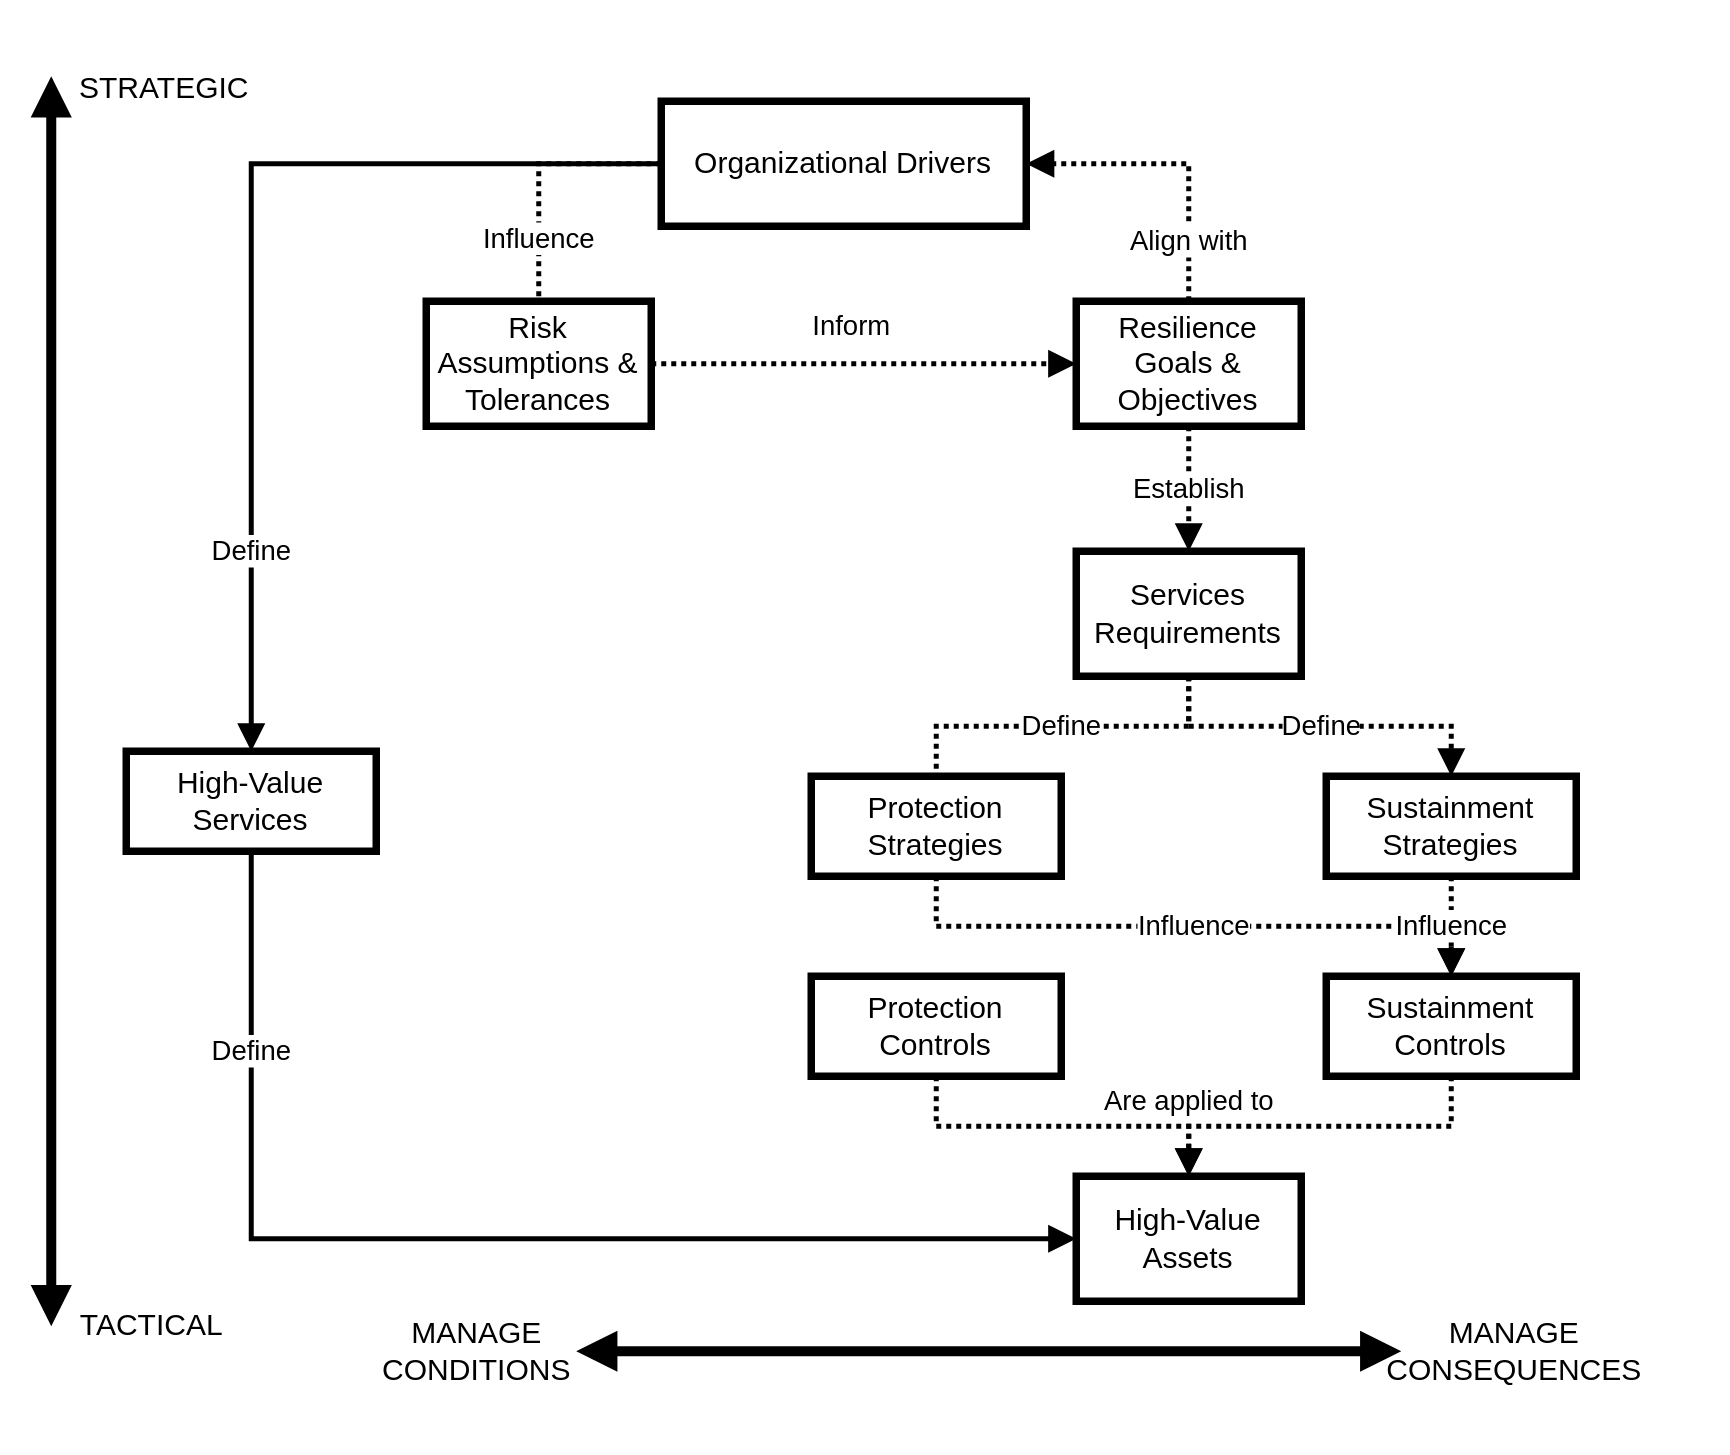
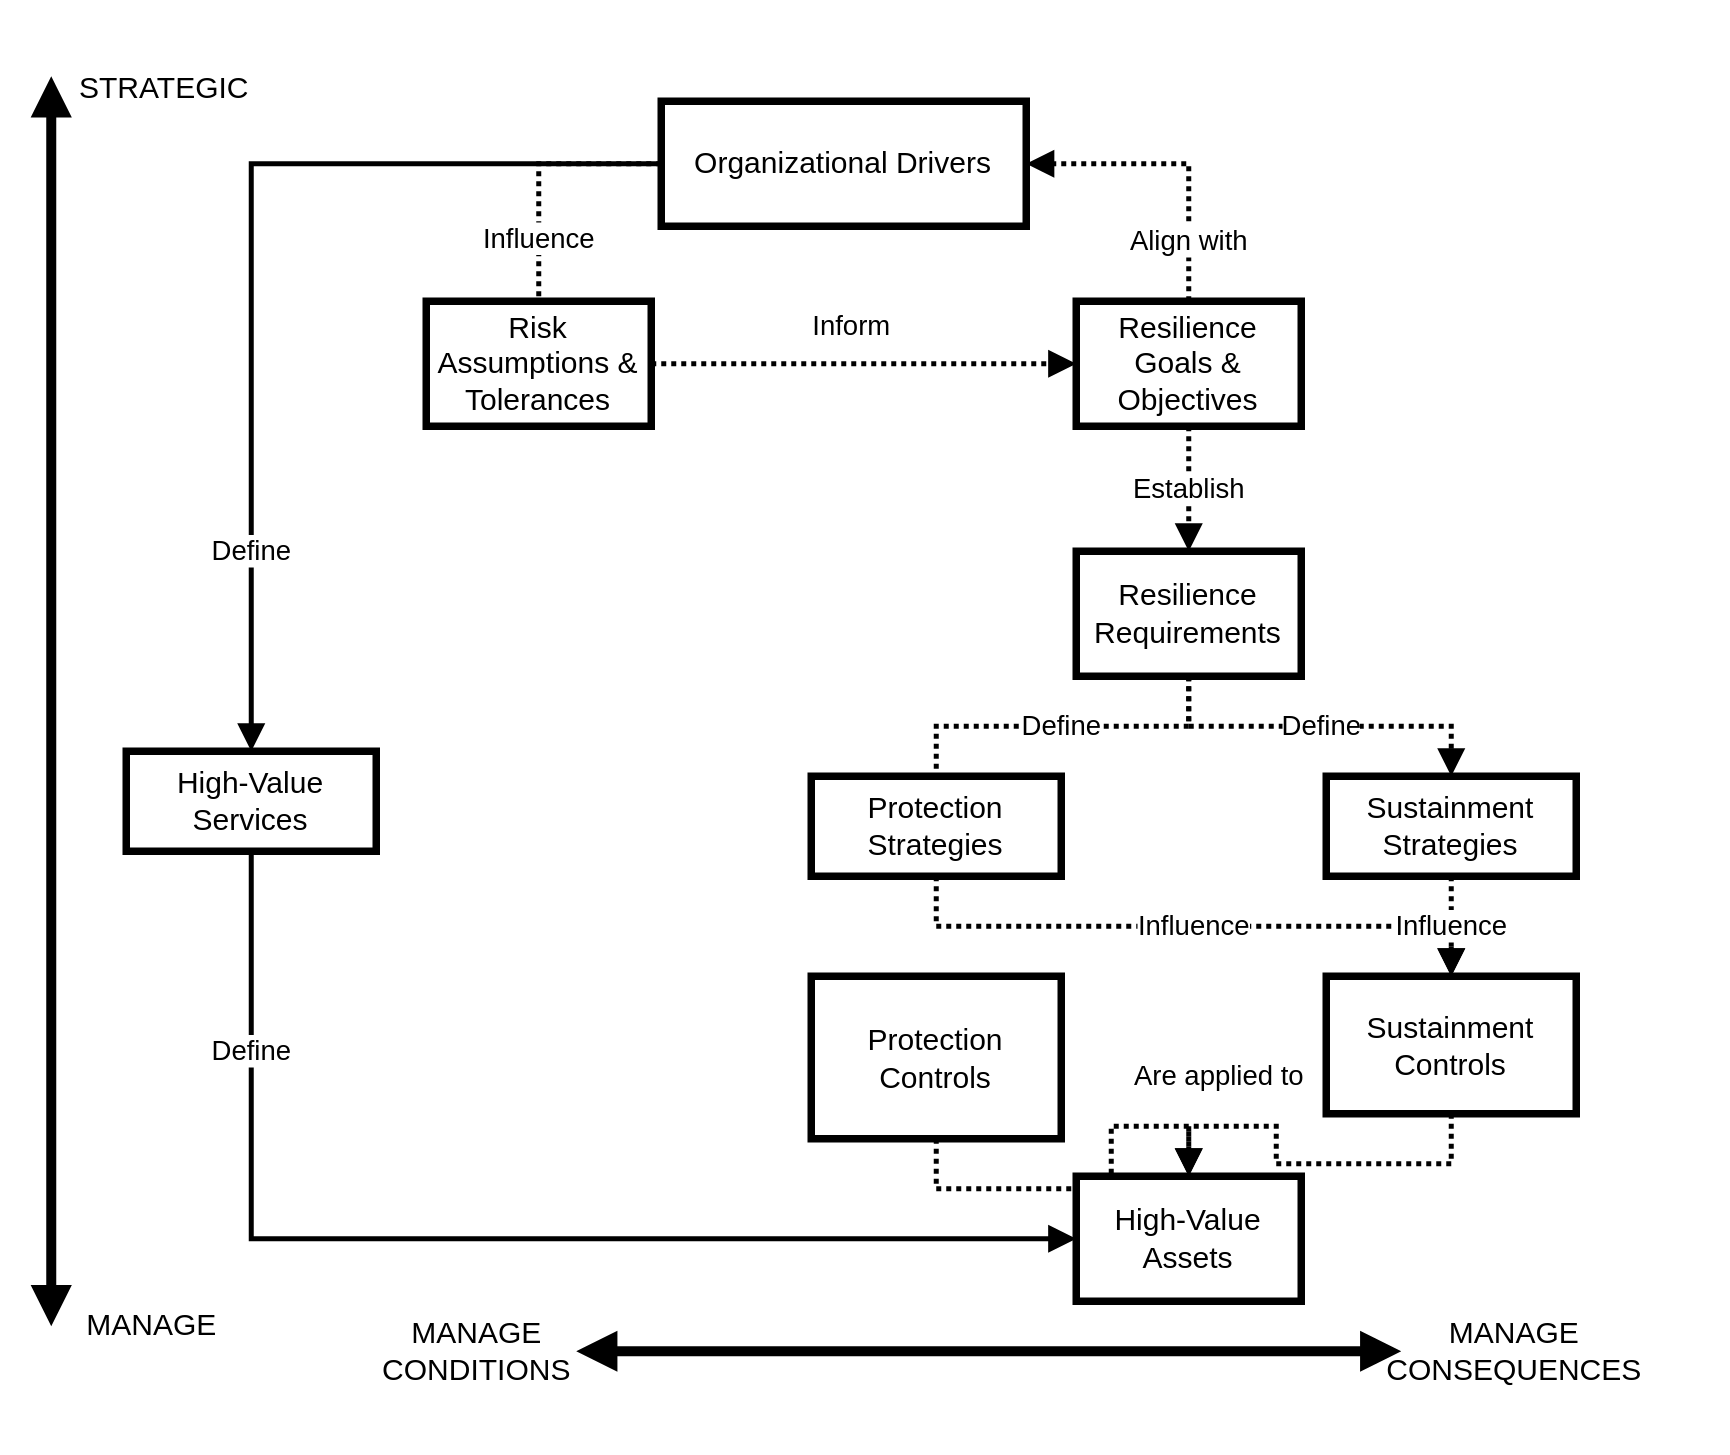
  <mxCell id="0" />
  <mxCell id="1" parent="0" />
  <mxCell id="2" value="Influence" style="edgeStyle=orthogonalEdgeStyle;rounded=0;orthogonalLoop=1;jettySize=auto;html=1;exitX=0;exitY=0.5;exitDx=0;exitDy=0;entryX=0.5;entryY=0;entryDx=0;entryDy=0;dashed=1;dashPattern=1 1;strokeWidth=2;endArrow=none;endFill=1;" parent="1" source="4" target="6" edge="1"><mxGeometry x="0.524" relative="1" as="geometry"><mxPoint as="offset" /></mxGeometry></mxCell>
  <mxCell id="3" value="Define" style="edgeStyle=orthogonalEdgeStyle;rounded=0;orthogonalLoop=1;jettySize=auto;html=1;exitX=0;exitY=0.5;exitDx=0;exitDy=0;entryX=0.5;entryY=0;entryDx=0;entryDy=0;strokeWidth=2;endArrow=block;endFill=1;" parent="1" source="4" target="14" edge="1"><mxGeometry x="0.599" relative="1" as="geometry"><mxPoint as="offset" /></mxGeometry></mxCell>
  <mxCell id="4" value="Organizational Drivers" style="rounded=0;whiteSpace=wrap;html=1;strokeWidth=3;" parent="1" vertex="1"><mxGeometry x="264" y="40" width="146" height="50" as="geometry" /></mxCell>
  <mxCell id="5" value="Inform" style="edgeStyle=orthogonalEdgeStyle;rounded=0;orthogonalLoop=1;jettySize=auto;html=1;exitX=1;exitY=0.5;exitDx=0;exitDy=0;entryX=0;entryY=0.5;entryDx=0;entryDy=0;dashed=1;dashPattern=1 1;strokeWidth=2;endArrow=block;endFill=1;" parent="1" source="6" target="9" edge="1"><mxGeometry x="-0.059" y="15" relative="1" as="geometry"><mxPoint as="offset" /></mxGeometry></mxCell>
  <mxCell id="6" value="Risk Assumptions &amp;amp; Tolerances" style="rounded=0;whiteSpace=wrap;html=1;strokeWidth=3;" parent="1" vertex="1"><mxGeometry x="170" y="120" width="90" height="50" as="geometry" /></mxCell>
  <mxCell id="7" value="Align with" style="edgeStyle=orthogonalEdgeStyle;rounded=0;orthogonalLoop=1;jettySize=auto;html=1;exitX=0.5;exitY=0;exitDx=0;exitDy=0;entryX=1;entryY=0.5;entryDx=0;entryDy=0;endArrow=block;endFill=1;dashed=1;dashPattern=1 1;strokeWidth=2;" parent="1" source="9" target="4" edge="1"><mxGeometry x="-0.6" relative="1" as="geometry"><mxPoint as="offset" /></mxGeometry></mxCell>
  <mxCell id="8" value="Establish" style="edgeStyle=orthogonalEdgeStyle;rounded=0;orthogonalLoop=1;jettySize=auto;html=1;exitX=0.5;exitY=1;exitDx=0;exitDy=0;entryX=0.5;entryY=0;entryDx=0;entryDy=0;dashed=1;dashPattern=1 1;strokeWidth=2;endArrow=block;endFill=1;" parent="1" source="9" target="12" edge="1"><mxGeometry relative="1" as="geometry" /></mxCell>
  <mxCell id="9" value="Resilience Goals &amp;amp; Objectives" style="rounded=0;whiteSpace=wrap;html=1;strokeWidth=3;" parent="1" vertex="1"><mxGeometry x="430" y="120" width="90" height="50" as="geometry" /></mxCell>
  <mxCell id="10" value="Define" style="edgeStyle=orthogonalEdgeStyle;rounded=0;orthogonalLoop=1;jettySize=auto;html=1;exitX=0.5;exitY=1;exitDx=0;exitDy=0;entryX=0.5;entryY=0;entryDx=0;entryDy=0;dashed=1;dashPattern=1 1;strokeWidth=2;endArrow=none;endFill=1;" parent="1" source="12" target="16" edge="1"><mxGeometry relative="1" as="geometry" /></mxCell>
  <mxCell id="11" value="Define" style="edgeStyle=orthogonalEdgeStyle;rounded=0;orthogonalLoop=1;jettySize=auto;html=1;exitX=0.5;exitY=1;exitDx=0;exitDy=0;entryX=0.5;entryY=0;entryDx=0;entryDy=0;dashed=1;dashPattern=1 1;strokeWidth=2;endArrow=block;endFill=1;" parent="1" source="12" target="18" edge="1"><mxGeometry relative="1" as="geometry" /></mxCell>
- <mxCell id="12" value="Services Requirements" style="rounded=0;whiteSpace=wrap;html=1;strokeWidth=3;" parent="1" vertex="1"><mxGeometry x="430" y="220" width="90" height="50" as="geometry" /></mxCell>
+ <mxCell id="12" value="Resilience Requirements" style="rounded=0;whiteSpace=wrap;html=1;strokeWidth=3;" parent="1" vertex="1"><mxGeometry x="430" y="220" width="90" height="50" as="geometry" /></mxCell>
  <mxCell id="13" value="Define" style="edgeStyle=orthogonalEdgeStyle;rounded=0;orthogonalLoop=1;jettySize=auto;html=1;exitX=0.5;exitY=1;exitDx=0;exitDy=0;entryX=0;entryY=0.5;entryDx=0;entryDy=0;strokeWidth=2;endArrow=block;endFill=1;" parent="1" source="14" target="23" edge="1"><mxGeometry x="-0.67" relative="1" as="geometry"><mxPoint as="offset" /></mxGeometry></mxCell>
  <mxCell id="14" value="High-Value Services" style="rounded=0;whiteSpace=wrap;html=1;strokeWidth=3;" parent="1" vertex="1"><mxGeometry x="50" y="300" width="100" height="40" as="geometry" /></mxCell>
  <mxCell id="15" value="Influence" style="edgeStyle=orthogonalEdgeStyle;rounded=0;orthogonalLoop=1;jettySize=auto;html=1;exitX=0.5;exitY=1;exitDx=0;exitDy=0;dashed=1;dashPattern=1 1;strokeWidth=2;endArrow=block;endFill=1;" parent="1" source="16" target="22" edge="1"><mxGeometry relative="1" as="geometry" /></mxCell>
  <mxCell id="16" value="Protection Strategies" style="rounded=0;whiteSpace=wrap;html=1;strokeWidth=3;" parent="1" vertex="1"><mxGeometry x="324" y="310" width="100" height="40" as="geometry" /></mxCell>
  <mxCell id="17" value="Influence" style="edgeStyle=orthogonalEdgeStyle;rounded=0;orthogonalLoop=1;jettySize=auto;html=1;exitX=0.5;exitY=1;exitDx=0;exitDy=0;entryX=0.5;entryY=0;entryDx=0;entryDy=0;dashed=1;dashPattern=1 1;strokeWidth=2;endArrow=block;endFill=1;" parent="1" source="18" target="22" edge="1"><mxGeometry relative="1" as="geometry" /></mxCell>
  <mxCell id="18" value="Sustainment Strategies" style="rounded=0;whiteSpace=wrap;html=1;strokeWidth=3;" parent="1" vertex="1"><mxGeometry x="530" y="310" width="100" height="40" as="geometry" /></mxCell>
  <mxCell id="19" style="edgeStyle=orthogonalEdgeStyle;rounded=0;orthogonalLoop=1;jettySize=auto;html=1;exitX=0.5;exitY=1;exitDx=0;exitDy=0;entryX=0.5;entryY=0;entryDx=0;entryDy=0;dashed=1;dashPattern=1 1;strokeWidth=2;endArrow=block;endFill=1;" parent="1" source="20" target="23" edge="1"><mxGeometry relative="1" as="geometry" /></mxCell>
- <mxCell id="20" value="Protection Controls" style="rounded=0;whiteSpace=wrap;html=1;strokeWidth=3;" parent="1" vertex="1"><mxGeometry x="324" y="390" width="100" height="40" as="geometry" /></mxCell>
+ <mxCell id="20" value="Protection Controls" style="rounded=0;whiteSpace=wrap;html=1;strokeWidth=3;" parent="1" vertex="1"><mxGeometry x="324" y="390" width="100" height="65" as="geometry" /></mxCell>
  <mxCell id="21" value="Are applied to" style="edgeStyle=orthogonalEdgeStyle;rounded=0;orthogonalLoop=1;jettySize=auto;html=1;exitX=0.5;exitY=1;exitDx=0;exitDy=0;dashed=1;dashPattern=1 1;strokeWidth=2;endArrow=block;endFill=1;entryX=0.5;entryY=0;entryDx=0;entryDy=0;" parent="1" source="22" target="23" edge="1"><mxGeometry x="0.724" y="-10" relative="1" as="geometry"><mxPoint x="10" y="-10" as="offset" /></mxGeometry></mxCell>
- <mxCell id="22" value="Sustainment Controls" style="rounded=0;whiteSpace=wrap;html=1;strokeWidth=3;" parent="1" vertex="1"><mxGeometry x="530" y="390" width="100" height="40" as="geometry" /></mxCell>
+ <mxCell id="22" value="Sustainment Controls" style="rounded=0;whiteSpace=wrap;html=1;strokeWidth=3;" parent="1" vertex="1"><mxGeometry x="530" y="390" width="100" height="55" as="geometry" /></mxCell>
  <mxCell id="23" value="High-Value Assets" style="rounded=0;whiteSpace=wrap;html=1;strokeWidth=3;" parent="1" vertex="1"><mxGeometry x="430" y="470" width="90" height="50" as="geometry" /></mxCell>
  <mxCell id="24" value="" style="endArrow=block;startArrow=block;html=1;rounded=0;strokeWidth=4;endFill=1;startFill=1;" parent="1" edge="1"><mxGeometry width="50" height="50" relative="1" as="geometry"><mxPoint x="20" y="530" as="sourcePoint" /><mxPoint x="20" y="30" as="targetPoint" /></mxGeometry></mxCell>
  <mxCell id="25" value="STRATEGIC" style="text;html=1;align=center;verticalAlign=middle;resizable=0;points=[];autosize=1;strokeColor=none;fillColor=none;" parent="1" vertex="1"><mxGeometry x="20" y="20" width="90" height="30" as="geometry" /></mxCell>
- <mxCell id="26" value="TACTICAL" style="text;html=1;align=center;verticalAlign=middle;resizable=0;points=[];autosize=1;strokeColor=none;fillColor=none;" parent="1" vertex="1"><mxGeometry x="20" y="515" width="80" height="30" as="geometry" /></mxCell>
+ <mxCell id="26" value="MANAGE" style="text;html=1;align=center;verticalAlign=middle;resizable=0;points=[];autosize=1;strokeColor=none;fillColor=none;" parent="1" vertex="1"><mxGeometry x="20" y="515" width="80" height="30" as="geometry" /></mxCell>
  <mxCell id="27" value="" style="endArrow=block;startArrow=block;html=1;rounded=0;strokeWidth=4;endFill=1;startFill=1;" parent="1" edge="1"><mxGeometry width="50" height="50" relative="1" as="geometry"><mxPoint x="230" y="540" as="sourcePoint" /><mxPoint x="560" y="540" as="targetPoint" /></mxGeometry></mxCell>
  <mxCell id="28" value="MANAGE&lt;br&gt;CONSEQUENCES" style="text;html=1;align=center;verticalAlign=middle;resizable=0;points=[];autosize=1;strokeColor=none;fillColor=none;" parent="1" vertex="1"><mxGeometry x="540" y="520" width="130" height="40" as="geometry" /></mxCell>
  <mxCell id="29" value="MANAGE&lt;br&gt;CONDITIONS" style="text;html=1;align=center;verticalAlign=middle;resizable=0;points=[];autosize=1;strokeColor=none;fillColor=none;" parent="1" vertex="1"><mxGeometry x="140" y="520" width="100" height="40" as="geometry" /></mxCell>
